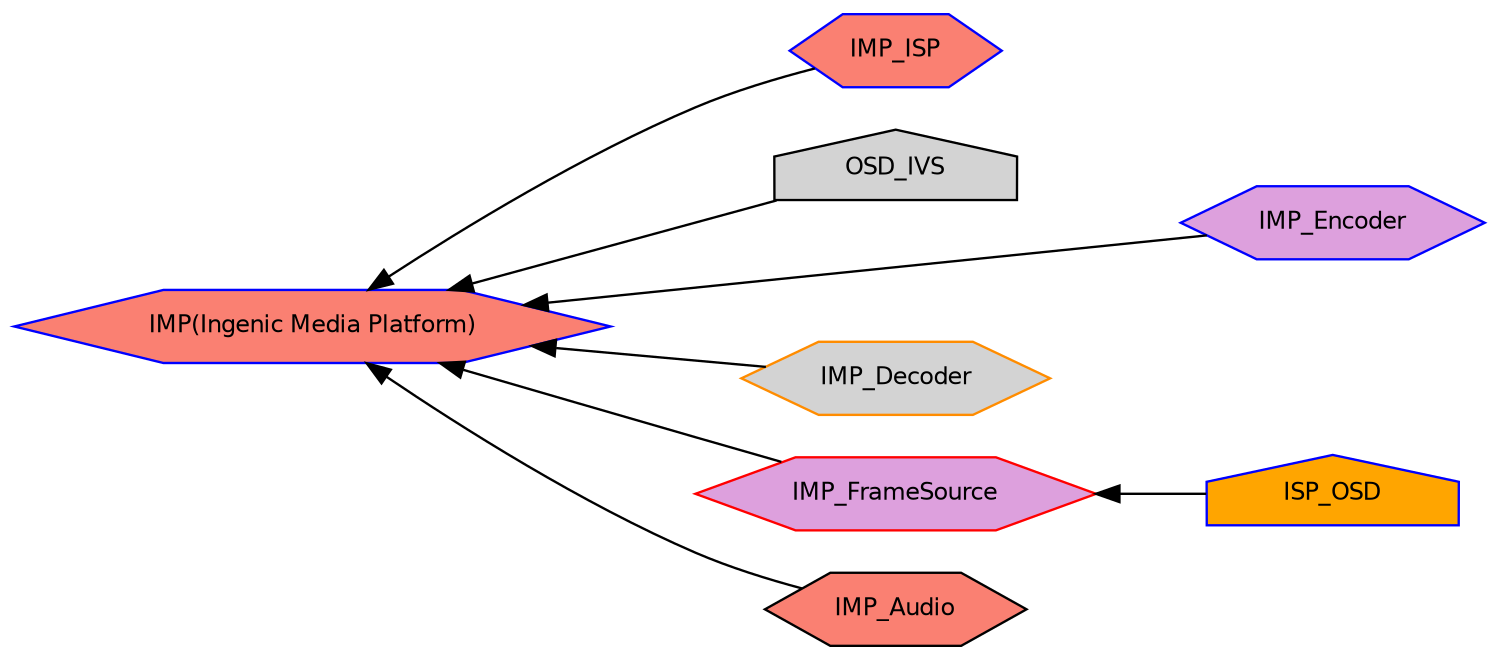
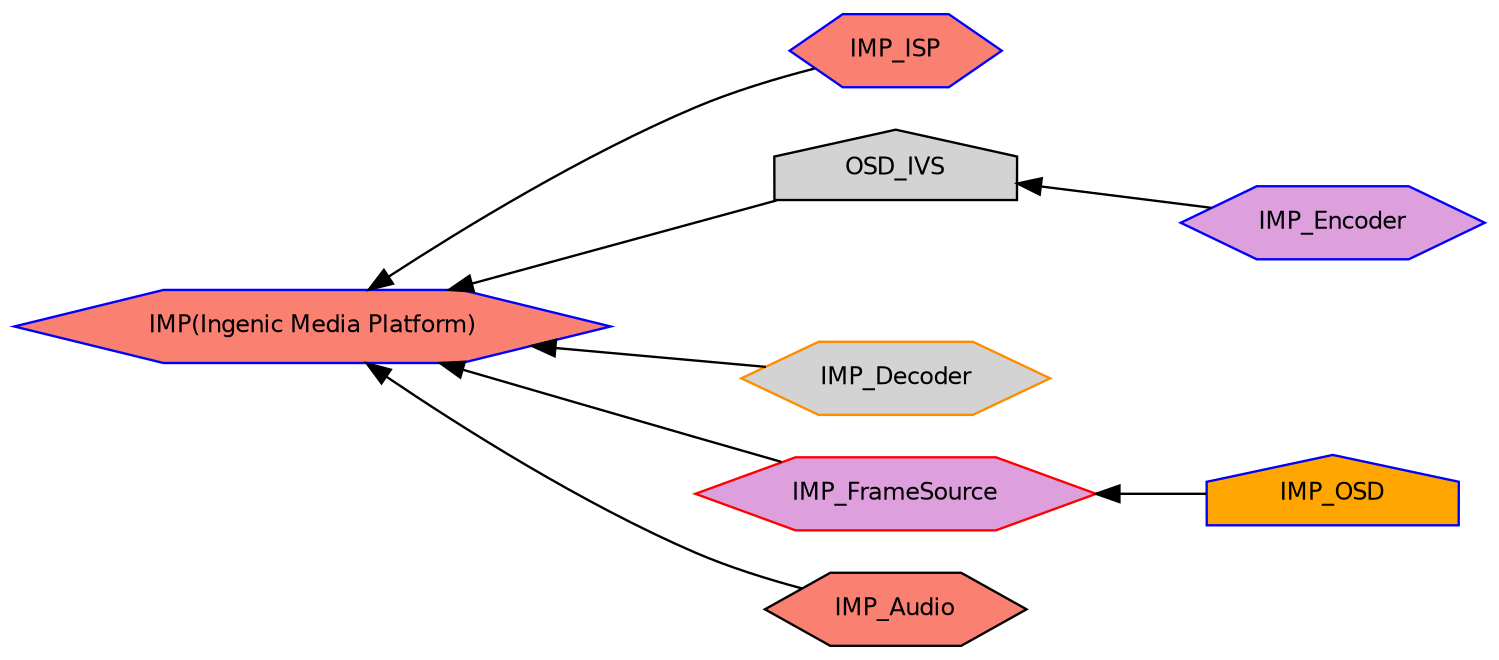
  digraph {
    rankdir=LR
    node [color=blue fillcolor=salmon fontname=Helvetica fontsize=10 shape=hexagon style=filled]
    edge [dir=back fontname=Helvetica fontsize=10 labelfontname=Helvetica labelfontsize=10 shape=plaintext style=solid]
    n1 [height=0.2 label=IMP_ISP width=0.4]
    n2 [color=black fillcolor=lightgrey height=0.2 label=OSD_IVS shape=house width=0.4]
    n3 [fillcolor=plum height=0.2 label=IMP_Encoder width=0.4]
    n4 [color=darkorange fillcolor=lightgrey height=0.2 label=IMP_Decoder width=0.4]
    n5 [color=red fillcolor=plum height=0.2 label=IMP_FrameSource width=0.4]
-   n6 [fillcolor=orange height=0.2 label=ISP_OSD shape=house width=0.4]
+   n6 [fillcolor=orange height=0.2 label=IMP_OSD shape=house width=0.4]
    n7 [fontcolor=black height=0.2 label="IMP(Ingenic Media Platform)" width=0.4]
    n8 [color=black height=0.2 label=IMP_Audio width=0.4]
    n5 -> n6
    n7 -> n1
    n7 -> n2
-   n7 -> n3
+   n2 -> n3
    n7 -> n4
    n7 -> n5
    n7 -> n8
  }
